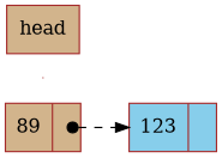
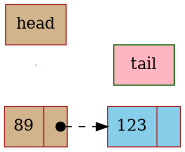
  digraph {
    rankdir=LR
    node [color=brown fillcolor=tan shape=record style=filled]
    edge [dir=both tailclip=false]
    n1 [label="{<dato> 89| <sig>}"]
    n2 [fillcolor=skyblue label="{<dato> 123| <sig>}"]
    p0 [height=0 shape=point]
+   n4 [color=darkgreen fillcolor=lightpink label=tail shape=rect]
    n5 [label=head shape=rect]
    subgraph sub_1 {
      color=white
      style=filled
      n1
      n2
    }
    subgraph sub_2 {
      p0
    }
    n1 -> n2 [arrowtail=dot headport=dato style=dashed tailport="sig:c"]
+   p0 -> n4 [arrowhead=none arrowtail=none color=transparent]
  }
